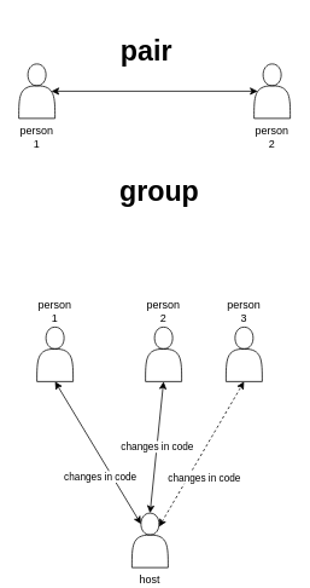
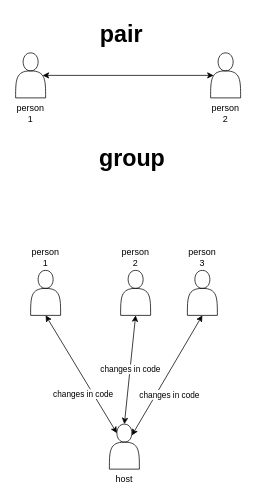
  <mxCell id="0" />
  <mxCell id="1" parent="0" />
  <mxCell id="2" value="person 1" style="shape=actor;whiteSpace=wrap;html=1;verticalAlign=top;labelPosition=center;verticalLabelPosition=bottom;align=center;" parent="1" vertex="1"><mxGeometry x="20" y="70" width="40" height="60" as="geometry" /></mxCell>
  <mxCell id="3" value="person 2" style="shape=actor;whiteSpace=wrap;html=1;labelPosition=center;verticalLabelPosition=bottom;align=center;verticalAlign=top;" parent="1" vertex="1"><mxGeometry x="280" y="70" width="40" height="60" as="geometry" /></mxCell>
- <mxCell id="4" value="&lt;b&gt;&lt;font style=&quot;font-size: 31px;&quot;&gt;pair&amp;nbsp;&lt;/font&gt;&lt;/b&gt;" style="text;html=1;align=center;verticalAlign=middle;resizable=0;points=[];autosize=1;strokeColor=none;fillColor=none;" parent="1" vertex="1"><mxGeometry x="120" y="30" width="90" height="50" as="geometry" /></mxCell>
+ <mxCell id="4" value="&lt;b&gt;&lt;font style=&quot;font-size: 31px;&quot;&gt;pair&amp;nbsp;&lt;/font&gt;&lt;/b&gt;" style="text;html=1;align=center;verticalAlign=middle;resizable=0;points=[];autosize=1;strokeColor=none;fillColor=none;" parent="1" vertex="1"><mxGeometry x="120" y="20" width="90" height="50" as="geometry" /></mxCell>
  <mxCell id="5" value="" style="endArrow=classic;startArrow=classic;html=1;rounded=0;exitX=0.9;exitY=0.5;exitDx=0;exitDy=0;entryX=0.1;entryY=0.5;entryDx=0;entryDy=0;entryPerimeter=0;exitPerimeter=0;" parent="1" source="2" target="3" edge="1"><mxGeometry width="50" height="50" relative="1" as="geometry"><mxPoint x="230" y="-100" as="sourcePoint" /><mxPoint x="280" y="-150" as="targetPoint" /><Array as="points" /></mxGeometry></mxCell>
  <mxCell id="6" value="&lt;font style=&quot;font-size: 31px;&quot;&gt;&lt;b&gt;group&lt;/b&gt;&lt;/font&gt;" style="text;html=1;align=center;verticalAlign=middle;resizable=0;points=[];autosize=1;strokeColor=none;fillColor=none;" parent="1" vertex="1"><mxGeometry x="120" y="185" width="110" height="50" as="geometry" /></mxCell>
  <mxCell id="7" value="host" style="shape=actor;whiteSpace=wrap;html=1;verticalAlign=top;labelPosition=center;verticalLabelPosition=bottom;align=center;" parent="1" vertex="1"><mxGeometry x="145" y="565" width="40" height="60" as="geometry" /></mxCell>
  <mxCell id="8" value="person 1" style="shape=actor;whiteSpace=wrap;html=1;labelPosition=center;verticalLabelPosition=top;align=center;verticalAlign=bottom;" parent="1" vertex="1"><mxGeometry x="40" y="360" width="40" height="60" as="geometry" /></mxCell>
  <mxCell id="9" value="person 2" style="shape=actor;whiteSpace=wrap;html=1;labelPosition=center;verticalLabelPosition=top;align=center;verticalAlign=bottom;" parent="1" vertex="1"><mxGeometry x="160" y="360" width="40" height="60" as="geometry" /></mxCell>
  <mxCell id="10" value="person 3" style="shape=actor;whiteSpace=wrap;html=1;labelPosition=center;verticalLabelPosition=top;align=center;verticalAlign=bottom;textShadow=0;" parent="1" vertex="1"><mxGeometry x="249" y="360" width="40" height="60" as="geometry" /></mxCell>
  <mxCell id="11" value="changes in code" style="endArrow=classic;startArrow=classic;html=1;rounded=0;exitX=0.5;exitY=0;exitDx=0;exitDy=0;entryX=0.5;entryY=1;entryDx=0;entryDy=0;" edge="1" parent="1" source="7" target="9"><mxGeometry width="50" height="50" relative="1" as="geometry"><mxPoint x="150" y="490" as="sourcePoint" /><mxPoint x="200" y="440" as="targetPoint" /></mxGeometry></mxCell>
- <mxCell id="12" value="changes in code" style="endArrow=classic;startArrow=classic;html=1;rounded=0;exitX=0.75;exitY=0.25;exitDx=0;exitDy=0;entryX=0.5;entryY=1;entryDx=0;entryDy=0;exitPerimeter=0;dashed=1;" edge="1" parent="1" source="7" target="10"><mxGeometry x="-0.221" y="-16" width="50" height="50" relative="1" as="geometry"><mxPoint x="220" y="580" as="sourcePoint" /><mxPoint x="270" y="530" as="targetPoint" /><Array as="points" /><mxPoint as="offset" /></mxGeometry></mxCell>
+ <mxCell id="12" value="changes in code" style="endArrow=classic;startArrow=classic;html=1;rounded=0;exitX=0.75;exitY=0.25;exitDx=0;exitDy=0;entryX=0.5;entryY=1;entryDx=0;entryDy=0;exitPerimeter=0;" edge="1" parent="1" source="7" target="10"><mxGeometry x="-0.221" y="-16" width="50" height="50" relative="1" as="geometry"><mxPoint x="220" y="580" as="sourcePoint" /><mxPoint x="270" y="530" as="targetPoint" /><Array as="points" /><mxPoint as="offset" /></mxGeometry></mxCell>
  <mxCell id="13" value="changes in code" style="endArrow=classic;startArrow=classic;html=1;rounded=0;entryX=0.5;entryY=1;entryDx=0;entryDy=0;exitX=0.25;exitY=0.2;exitDx=0;exitDy=0;exitPerimeter=0;" edge="1" parent="1" source="7" target="8"><mxGeometry x="-0.264" y="12" width="50" height="50" relative="1" as="geometry"><mxPoint x="10" y="500" as="sourcePoint" /><mxPoint x="60" y="450" as="targetPoint" /><mxPoint as="offset" /></mxGeometry></mxCell>
